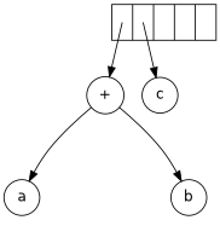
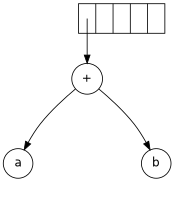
  digraph {
    node [fontname=Helvetica shape=circle]
    hidden1 [style=invis]
    b
    a
    n4 [label="<0>|<1>|<2>|<3>|<4>" shape=record]
    n5 [label="+"]
-   c
    subgraph sub_1 {
      rank=same
      hidden1
      b
      a
    }
    hidden1 -> b [style=invis]
    a -> hidden1 [style=invis]
    n4 -> n5 [tailclip=false tailport="0:c"]
-   n4 -> c [tailclip=false tailport="1:c"]
    n5 -> hidden1 [style=invis]
    n5 -> b
    n5 -> a
  }
